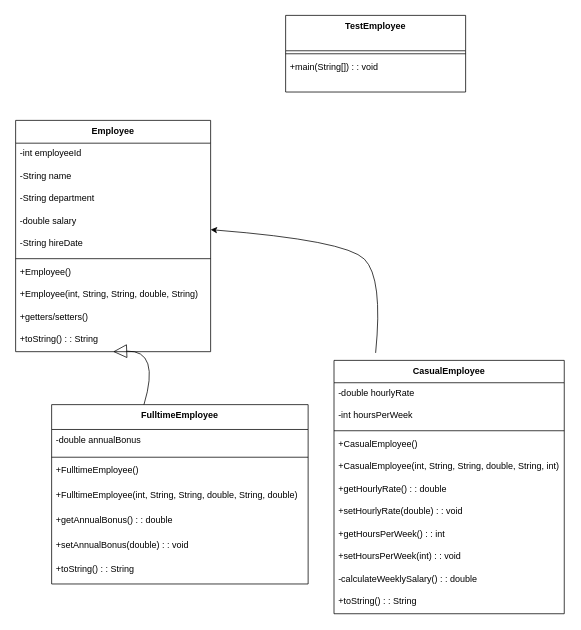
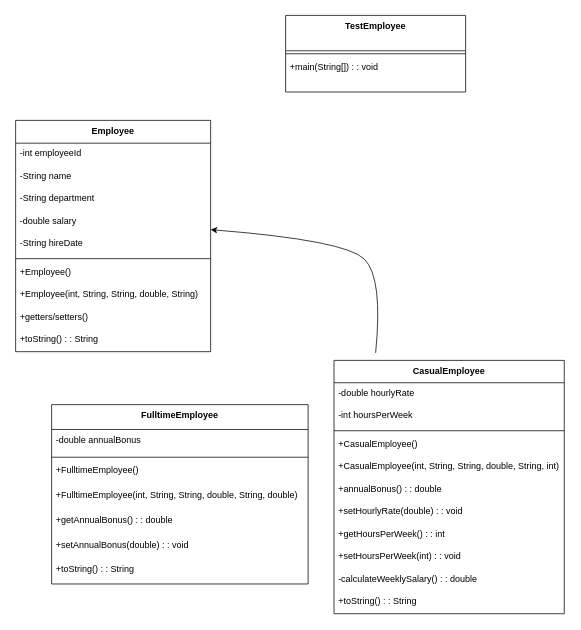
  <mxCell id="0" />
  <mxCell id="1" parent="0" />
  <mxCell id="2" value="Employee" style="swimlane;fontStyle=1;align=center;verticalAlign=top;childLayout=stackLayout;horizontal=1;startSize=30.4;horizontalStack=0;resizeParent=1;resizeParentMax=0;resizeLast=0;collapsible=0;marginBottom=0;" vertex="1" parent="1"><mxGeometry x="20" y="160" width="260" height="308.4" as="geometry" /></mxCell>
  <mxCell id="3" value="-int employeeId" style="text;strokeColor=none;fillColor=none;align=left;verticalAlign=top;spacingLeft=4;spacingRight=4;overflow=hidden;rotatable=0;points=[[0,0.5],[1,0.5]];portConstraint=eastwest;" vertex="1" parent="2"><mxGeometry y="30.4" width="260" height="30" as="geometry" /></mxCell>
  <mxCell id="4" value="-String name" style="text;strokeColor=none;fillColor=none;align=left;verticalAlign=top;spacingLeft=4;spacingRight=4;overflow=hidden;rotatable=0;points=[[0,0.5],[1,0.5]];portConstraint=eastwest;" vertex="1" parent="2"><mxGeometry y="60.4" width="260" height="30" as="geometry" /></mxCell>
  <mxCell id="5" value="-String department" style="text;strokeColor=none;fillColor=none;align=left;verticalAlign=top;spacingLeft=4;spacingRight=4;overflow=hidden;rotatable=0;points=[[0,0.5],[1,0.5]];portConstraint=eastwest;" vertex="1" parent="2"><mxGeometry y="90.4" width="260" height="30" as="geometry" /></mxCell>
  <mxCell id="6" value="-double salary" style="text;strokeColor=none;fillColor=none;align=left;verticalAlign=top;spacingLeft=4;spacingRight=4;overflow=hidden;rotatable=0;points=[[0,0.5],[1,0.5]];portConstraint=eastwest;" vertex="1" parent="2"><mxGeometry y="120.4" width="260" height="30" as="geometry" /></mxCell>
  <mxCell id="7" value="-String hireDate" style="text;strokeColor=none;fillColor=none;align=left;verticalAlign=top;spacingLeft=4;spacingRight=4;overflow=hidden;rotatable=0;points=[[0,0.5],[1,0.5]];portConstraint=eastwest;" vertex="1" parent="2"><mxGeometry y="150.4" width="260" height="30" as="geometry" /></mxCell>
  <mxCell id="8" style="line;strokeWidth=1;fillColor=none;align=left;verticalAlign=middle;spacingTop=-1;spacingLeft=3;spacingRight=3;rotatable=0;labelPosition=right;points=[];portConstraint=eastwest;strokeColor=inherit;" vertex="1" parent="2"><mxGeometry y="180.4" width="260" height="8" as="geometry" /></mxCell>
  <mxCell id="9" value="+Employee()" style="text;strokeColor=none;fillColor=none;align=left;verticalAlign=top;spacingLeft=4;spacingRight=4;overflow=hidden;rotatable=0;points=[[0,0.5],[1,0.5]];portConstraint=eastwest;" vertex="1" parent="2"><mxGeometry y="188.4" width="260" height="30" as="geometry" /></mxCell>
  <mxCell id="10" value="+Employee(int, String, String, double, String)" style="text;strokeColor=none;fillColor=none;align=left;verticalAlign=top;spacingLeft=4;spacingRight=4;overflow=hidden;rotatable=0;points=[[0,0.5],[1,0.5]];portConstraint=eastwest;" vertex="1" parent="2"><mxGeometry y="218.4" width="260" height="30" as="geometry" /></mxCell>
  <mxCell id="11" value="+getters/setters()" style="text;strokeColor=none;fillColor=none;align=left;verticalAlign=top;spacingLeft=4;spacingRight=4;overflow=hidden;rotatable=0;points=[[0,0.5],[1,0.5]];portConstraint=eastwest;" vertex="1" parent="2"><mxGeometry y="248.4" width="260" height="30" as="geometry" /></mxCell>
  <mxCell id="12" value="+toString() : : String" style="text;strokeColor=none;fillColor=none;align=left;verticalAlign=top;spacingLeft=4;spacingRight=4;overflow=hidden;rotatable=0;points=[[0,0.5],[1,0.5]];portConstraint=eastwest;" vertex="1" parent="2"><mxGeometry y="278.4" width="260" height="30" as="geometry" /></mxCell>
  <mxCell id="13" value="FulltimeEmployee" style="swimlane;fontStyle=1;align=center;verticalAlign=top;childLayout=stackLayout;horizontal=1;startSize=33.143;horizontalStack=0;resizeParent=1;resizeParentMax=0;resizeLast=0;collapsible=0;marginBottom=0;" vertex="1" parent="1"><mxGeometry x="68" y="539" width="342" height="239.143" as="geometry" /></mxCell>
  <mxCell id="14" value="-double annualBonus" style="text;strokeColor=none;fillColor=none;align=left;verticalAlign=top;spacingLeft=4;spacingRight=4;overflow=hidden;rotatable=0;points=[[0,0.5],[1,0.5]];portConstraint=eastwest;" vertex="1" parent="13"><mxGeometry y="33.143" width="342" height="33" as="geometry" /></mxCell>
  <mxCell id="15" style="line;strokeWidth=1;fillColor=none;align=left;verticalAlign=middle;spacingTop=-1;spacingLeft=3;spacingRight=3;rotatable=0;labelPosition=right;points=[];portConstraint=eastwest;strokeColor=inherit;" vertex="1" parent="13"><mxGeometry y="66.143" width="342" height="8" as="geometry" /></mxCell>
  <mxCell id="16" value="+FulltimeEmployee()" style="text;strokeColor=none;fillColor=none;align=left;verticalAlign=top;spacingLeft=4;spacingRight=4;overflow=hidden;rotatable=0;points=[[0,0.5],[1,0.5]];portConstraint=eastwest;" vertex="1" parent="13"><mxGeometry y="74.143" width="342" height="33" as="geometry" /></mxCell>
  <mxCell id="17" value="+FulltimeEmployee(int, String, String, double, String, double)" style="text;strokeColor=none;fillColor=none;align=left;verticalAlign=top;spacingLeft=4;spacingRight=4;overflow=hidden;rotatable=0;points=[[0,0.5],[1,0.5]];portConstraint=eastwest;" vertex="1" parent="13"><mxGeometry y="107.143" width="342" height="33" as="geometry" /></mxCell>
  <mxCell id="18" value="+getAnnualBonus() : : double" style="text;strokeColor=none;fillColor=none;align=left;verticalAlign=top;spacingLeft=4;spacingRight=4;overflow=hidden;rotatable=0;points=[[0,0.5],[1,0.5]];portConstraint=eastwest;" vertex="1" parent="13"><mxGeometry y="140.143" width="342" height="33" as="geometry" /></mxCell>
  <mxCell id="19" value="+setAnnualBonus(double) : : void" style="text;strokeColor=none;fillColor=none;align=left;verticalAlign=top;spacingLeft=4;spacingRight=4;overflow=hidden;rotatable=0;points=[[0,0.5],[1,0.5]];portConstraint=eastwest;" vertex="1" parent="13"><mxGeometry y="173.143" width="342" height="33" as="geometry" /></mxCell>
  <mxCell id="20" value="+toString() : : String" style="text;strokeColor=none;fillColor=none;align=left;verticalAlign=top;spacingLeft=4;spacingRight=4;overflow=hidden;rotatable=0;points=[[0,0.5],[1,0.5]];portConstraint=eastwest;" vertex="1" parent="13"><mxGeometry y="206.143" width="342" height="33" as="geometry" /></mxCell>
  <mxCell id="21" value="CasualEmployee" style="swimlane;fontStyle=1;align=center;verticalAlign=top;childLayout=stackLayout;horizontal=1;startSize=29.818;horizontalStack=0;resizeParent=1;resizeParentMax=0;resizeLast=0;collapsible=0;marginBottom=0;" vertex="1" parent="1"><mxGeometry x="444.5" y="480" width="307" height="337.818" as="geometry" /></mxCell>
  <mxCell id="22" value="-double hourlyRate" style="text;strokeColor=none;fillColor=none;align=left;verticalAlign=top;spacingLeft=4;spacingRight=4;overflow=hidden;rotatable=0;points=[[0,0.5],[1,0.5]];portConstraint=eastwest;" vertex="1" parent="21"><mxGeometry y="29.818" width="307" height="30" as="geometry" /></mxCell>
  <mxCell id="23" value="-int hoursPerWeek" style="text;strokeColor=none;fillColor=none;align=left;verticalAlign=top;spacingLeft=4;spacingRight=4;overflow=hidden;rotatable=0;points=[[0,0.5],[1,0.5]];portConstraint=eastwest;" vertex="1" parent="21"><mxGeometry y="59.818" width="307" height="30" as="geometry" /></mxCell>
  <mxCell id="24" style="line;strokeWidth=1;fillColor=none;align=left;verticalAlign=middle;spacingTop=-1;spacingLeft=3;spacingRight=3;rotatable=0;labelPosition=right;points=[];portConstraint=eastwest;strokeColor=inherit;" vertex="1" parent="21"><mxGeometry y="89.818" width="307" height="8" as="geometry" /></mxCell>
  <mxCell id="25" value="+CasualEmployee()" style="text;strokeColor=none;fillColor=none;align=left;verticalAlign=top;spacingLeft=4;spacingRight=4;overflow=hidden;rotatable=0;points=[[0,0.5],[1,0.5]];portConstraint=eastwest;" vertex="1" parent="21"><mxGeometry y="97.818" width="307" height="30" as="geometry" /></mxCell>
  <mxCell id="26" value="+CasualEmployee(int, String, String, double, String, int)" style="text;strokeColor=none;fillColor=none;align=left;verticalAlign=top;spacingLeft=4;spacingRight=4;overflow=hidden;rotatable=0;points=[[0,0.5],[1,0.5]];portConstraint=eastwest;" vertex="1" parent="21"><mxGeometry y="127.818" width="307" height="30" as="geometry" /></mxCell>
- <mxCell id="27" value="+getHourlyRate() : : double" style="text;strokeColor=none;fillColor=none;align=left;verticalAlign=top;spacingLeft=4;spacingRight=4;overflow=hidden;rotatable=0;points=[[0,0.5],[1,0.5]];portConstraint=eastwest;" vertex="1" parent="21"><mxGeometry y="157.818" width="307" height="30" as="geometry" /></mxCell>
+ <mxCell id="27" value="+annualBonus() : : double" style="text;strokeColor=none;fillColor=none;align=left;verticalAlign=top;spacingLeft=4;spacingRight=4;overflow=hidden;rotatable=0;points=[[0,0.5],[1,0.5]];portConstraint=eastwest;" vertex="1" parent="21"><mxGeometry y="157.818" width="307" height="30" as="geometry" /></mxCell>
  <mxCell id="28" value="+setHourlyRate(double) : : void" style="text;strokeColor=none;fillColor=none;align=left;verticalAlign=top;spacingLeft=4;spacingRight=4;overflow=hidden;rotatable=0;points=[[0,0.5],[1,0.5]];portConstraint=eastwest;" vertex="1" parent="21"><mxGeometry y="187.818" width="307" height="30" as="geometry" /></mxCell>
  <mxCell id="29" value="+getHoursPerWeek() : : int" style="text;strokeColor=none;fillColor=none;align=left;verticalAlign=top;spacingLeft=4;spacingRight=4;overflow=hidden;rotatable=0;points=[[0,0.5],[1,0.5]];portConstraint=eastwest;" vertex="1" parent="21"><mxGeometry y="217.818" width="307" height="30" as="geometry" /></mxCell>
  <mxCell id="30" value="+setHoursPerWeek(int) : : void" style="text;strokeColor=none;fillColor=none;align=left;verticalAlign=top;spacingLeft=4;spacingRight=4;overflow=hidden;rotatable=0;points=[[0,0.5],[1,0.5]];portConstraint=eastwest;" vertex="1" parent="21"><mxGeometry y="247.818" width="307" height="30" as="geometry" /></mxCell>
  <mxCell id="31" value="-calculateWeeklySalary() : : double" style="text;strokeColor=none;fillColor=none;align=left;verticalAlign=top;spacingLeft=4;spacingRight=4;overflow=hidden;rotatable=0;points=[[0,0.5],[1,0.5]];portConstraint=eastwest;" vertex="1" parent="21"><mxGeometry y="277.818" width="307" height="30" as="geometry" /></mxCell>
  <mxCell id="32" value="+toString() : : String" style="text;strokeColor=none;fillColor=none;align=left;verticalAlign=top;spacingLeft=4;spacingRight=4;overflow=hidden;rotatable=0;points=[[0,0.5],[1,0.5]];portConstraint=eastwest;" vertex="1" parent="21"><mxGeometry y="307.818" width="307" height="30" as="geometry" /></mxCell>
  <mxCell id="33" value="TestEmployee" style="swimlane;fontStyle=1;align=center;verticalAlign=top;childLayout=stackLayout;horizontal=1;startSize=47.2;horizontalStack=0;resizeParent=1;resizeParentMax=0;resizeLast=0;collapsible=0;marginBottom=0;" vertex="1" parent="1"><mxGeometry x="380" y="20" width="240" height="102.2" as="geometry" /></mxCell>
  <mxCell id="34" style="line;strokeWidth=1;fillColor=none;align=left;verticalAlign=middle;spacingTop=-1;spacingLeft=3;spacingRight=3;rotatable=0;labelPosition=right;points=[];portConstraint=eastwest;strokeColor=inherit;" vertex="1" parent="33"><mxGeometry y="47.2" width="240" height="8" as="geometry" /></mxCell>
  <mxCell id="35" value="+main(String[]) : : void" style="text;strokeColor=none;fillColor=none;align=left;verticalAlign=top;spacingLeft=4;spacingRight=4;overflow=hidden;rotatable=0;points=[[0,0.5],[1,0.5]];portConstraint=eastwest;" vertex="1" parent="33"><mxGeometry y="55.2" width="240" height="47" as="geometry" /></mxCell>
- <mxCell id="36" value="" style="curved=1;startArrow=block;startSize=16;startFill=0;endArrow=none;exitX=0.5;exitY=1;entryX=0.36;entryY=0;rounded=0;" edge="1" parent="1" source="2" target="13"><mxGeometry relative="1" as="geometry"><Array as="points"><mxPoint x="213" y="466" /></Array></mxGeometry></mxCell>
  <mxCell id="37" value="" style="curved=1;endArrow=classic;html=1;rounded=0;" edge="1" parent="1" target="6"><mxGeometry width="50" height="50" relative="1" as="geometry"><mxPoint x="500" y="470" as="sourcePoint" /><mxPoint x="510" y="320" as="targetPoint" /><Array as="points"><mxPoint x="510" y="370" /><mxPoint x="460" y="320" /></Array></mxGeometry></mxCell>
